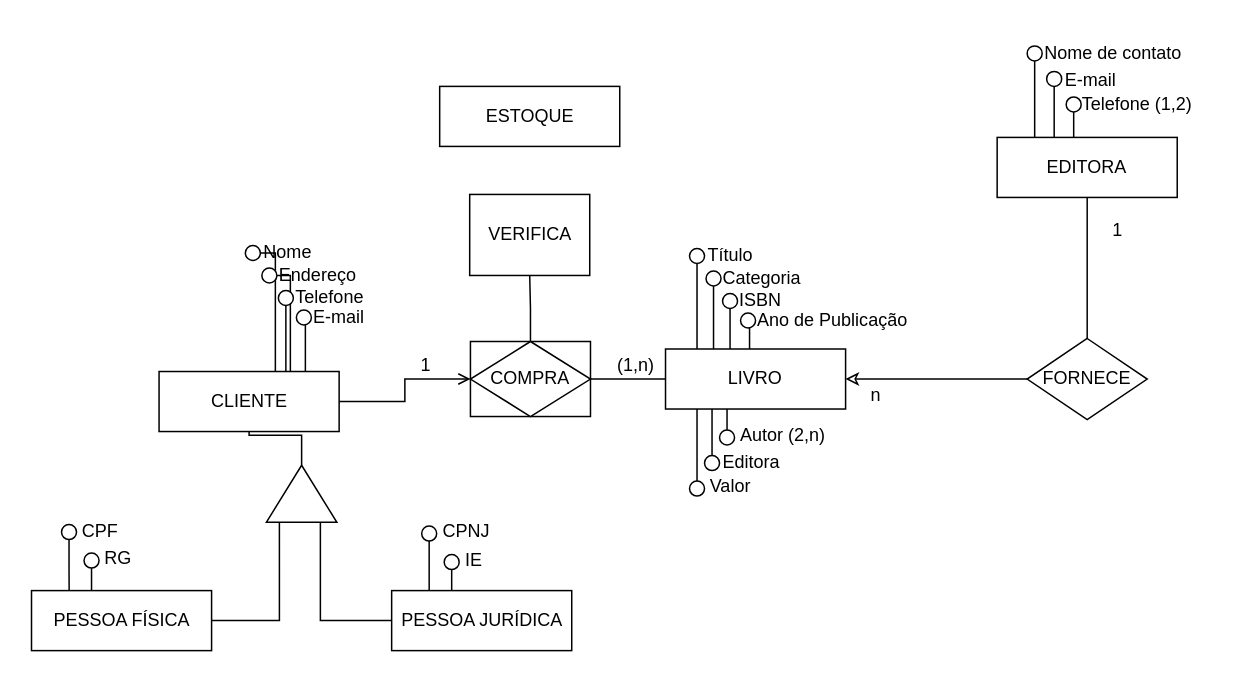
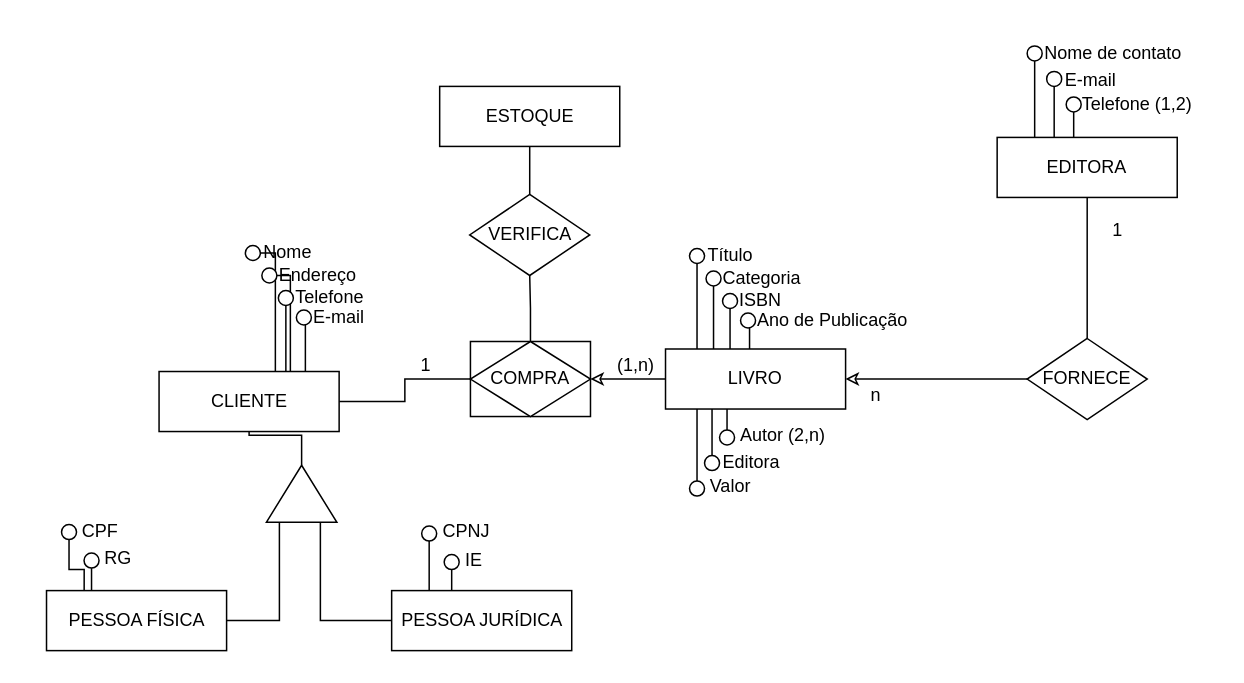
  <mxCell id="0" />
  <mxCell id="1" parent="0" />
- <mxCell id="2" style="edgeStyle=orthogonalEdgeStyle;rounded=0;orthogonalLoop=1;jettySize=auto;html=1;endArrow=open;endFill=0;" edge="1" parent="1" source="3" target="74"><mxGeometry relative="1" as="geometry" /></mxCell>
+ <mxCell id="2" style="edgeStyle=orthogonalEdgeStyle;rounded=0;orthogonalLoop=1;jettySize=auto;html=1;endArrow=none;endFill=0;" edge="1" parent="1" source="3" target="74"><mxGeometry relative="1" as="geometry" /></mxCell>
  <mxCell id="3" value="CLIENTE" style="rounded=0;whiteSpace=wrap;html=1;" parent="1" vertex="1"><mxGeometry x="105.5" y="247" width="120" height="40" as="geometry" /></mxCell>
- <mxCell id="4" value="PESSOA FÍSICA" style="rounded=0;whiteSpace=wrap;html=1;" parent="1" vertex="1"><mxGeometry x="20.5" y="393" width="120" height="40" as="geometry" /></mxCell>
+ <mxCell id="4" value="PESSOA FÍSICA" style="rounded=0;whiteSpace=wrap;html=1;" parent="1" vertex="1"><mxGeometry x="30.5" y="393" width="120" height="40" as="geometry" /></mxCell>
  <mxCell id="5" value="PESSOA JURÍDICA" style="rounded=0;whiteSpace=wrap;html=1;" parent="1" vertex="1"><mxGeometry x="260.5" y="393" width="120" height="40" as="geometry" /></mxCell>
  <mxCell id="6" value="EDITORA" style="rounded=0;whiteSpace=wrap;html=1;" parent="1" vertex="1"><mxGeometry x="664" y="91" width="120" height="40" as="geometry" /></mxCell>
  <mxCell id="7" style="edgeStyle=orthogonalEdgeStyle;rounded=0;orthogonalLoop=1;jettySize=auto;html=1;endArrow=classic;endFill=0;" parent="1" source="9" target="49" edge="1"><mxGeometry relative="1" as="geometry" /></mxCell>
  <mxCell id="8" style="edgeStyle=orthogonalEdgeStyle;rounded=0;orthogonalLoop=1;jettySize=auto;html=1;endArrow=none;endFill=0;" parent="1" source="9" target="6" edge="1"><mxGeometry relative="1" as="geometry" /></mxCell>
  <mxCell id="9" value="FORNECE" style="rhombus;whiteSpace=wrap;html=1;" parent="1" vertex="1"><mxGeometry x="684" y="225" width="80" height="54" as="geometry" /></mxCell>
  <mxCell id="10" value="n" style="text;html=1;align=center;verticalAlign=middle;resizable=0;points=[];autosize=1;strokeColor=none;fillColor=none;" parent="1" vertex="1"><mxGeometry x="568" y="248" width="30" height="30" as="geometry" /></mxCell>
  <mxCell id="11" value="1" style="text;html=1;align=center;verticalAlign=middle;resizable=0;points=[];autosize=1;strokeColor=none;fillColor=none;" parent="1" vertex="1"><mxGeometry x="729" y="138" width="30" height="30" as="geometry" /></mxCell>
  <mxCell id="12" value="" style="ellipse;whiteSpace=wrap;html=1;aspect=fixed;" parent="1" vertex="1"><mxGeometry x="40.5" y="349" width="10" height="10" as="geometry" /></mxCell>
  <mxCell id="13" style="edgeStyle=orthogonalEdgeStyle;rounded=0;orthogonalLoop=1;jettySize=auto;html=1;endArrow=none;endFill=0;" parent="1" source="14" target="4" edge="1"><mxGeometry relative="1" as="geometry"><Array as="points"><mxPoint x="70.5" y="401" /><mxPoint x="70.5" y="401" /></Array></mxGeometry></mxCell>
  <mxCell id="14" value="" style="ellipse;whiteSpace=wrap;html=1;aspect=fixed;" parent="1" vertex="1"><mxGeometry x="55.5" y="368" width="10" height="10" as="geometry" /></mxCell>
  <mxCell id="15" style="edgeStyle=orthogonalEdgeStyle;rounded=0;orthogonalLoop=1;jettySize=auto;html=1;entryX=0.209;entryY=-0.007;entryDx=0;entryDy=0;entryPerimeter=0;endArrow=none;endFill=0;" parent="1" source="12" target="4" edge="1"><mxGeometry relative="1" as="geometry" /></mxCell>
  <mxCell id="16" value="CPF" style="text;html=1;align=center;verticalAlign=middle;resizable=0;points=[];autosize=1;strokeColor=none;fillColor=none;" parent="1" vertex="1"><mxGeometry x="40.5" y="339" width="50" height="30" as="geometry" /></mxCell>
  <mxCell id="17" value="RG" style="text;html=1;align=center;verticalAlign=middle;resizable=0;points=[];autosize=1;strokeColor=none;fillColor=none;" parent="1" vertex="1"><mxGeometry x="57.5" y="357" width="40" height="30" as="geometry" /></mxCell>
  <mxCell id="18" style="edgeStyle=orthogonalEdgeStyle;rounded=0;orthogonalLoop=1;jettySize=auto;html=1;endArrow=none;endFill=0;" parent="1" source="19" target="5" edge="1"><mxGeometry relative="1" as="geometry"><Array as="points"><mxPoint x="300.5" y="401" /><mxPoint x="300.5" y="401" /></Array></mxGeometry></mxCell>
  <mxCell id="19" value="" style="ellipse;whiteSpace=wrap;html=1;aspect=fixed;" parent="1" vertex="1"><mxGeometry x="280.5" y="350" width="10" height="10" as="geometry" /></mxCell>
  <mxCell id="20" style="edgeStyle=orthogonalEdgeStyle;rounded=0;orthogonalLoop=1;jettySize=auto;html=1;endArrow=none;endFill=0;" parent="1" source="21" target="5" edge="1"><mxGeometry relative="1" as="geometry"><Array as="points"><mxPoint x="310.5" y="401" /><mxPoint x="310.5" y="401" /></Array></mxGeometry></mxCell>
  <mxCell id="21" value="" style="ellipse;whiteSpace=wrap;html=1;aspect=fixed;" parent="1" vertex="1"><mxGeometry x="295.5" y="369" width="10" height="10" as="geometry" /></mxCell>
  <mxCell id="22" value="CPNJ" style="text;html=1;align=center;verticalAlign=middle;resizable=0;points=[];autosize=1;strokeColor=none;fillColor=none;" parent="1" vertex="1"><mxGeometry x="284.5" y="339" width="50" height="30" as="geometry" /></mxCell>
  <mxCell id="23" value="IE" style="text;html=1;align=center;verticalAlign=middle;resizable=0;points=[];autosize=1;strokeColor=none;fillColor=none;" parent="1" vertex="1"><mxGeometry x="299.5" y="358" width="30" height="30" as="geometry" /></mxCell>
  <mxCell id="24" style="edgeStyle=orthogonalEdgeStyle;rounded=0;orthogonalLoop=1;jettySize=auto;html=1;endArrow=none;endFill=0;" parent="1" source="25" target="3" edge="1"><mxGeometry relative="1" as="geometry"><Array as="points"><mxPoint x="183" y="240" /><mxPoint x="183" y="240" /></Array></mxGeometry></mxCell>
  <mxCell id="25" value="" style="ellipse;whiteSpace=wrap;html=1;aspect=fixed;" parent="1" vertex="1"><mxGeometry x="163" y="163" width="10" height="10" as="geometry" /></mxCell>
  <mxCell id="26" style="edgeStyle=orthogonalEdgeStyle;rounded=0;orthogonalLoop=1;jettySize=auto;html=1;endArrow=none;endFill=0;" parent="1" source="27" target="3" edge="1"><mxGeometry relative="1" as="geometry"><Array as="points"><mxPoint x="193" y="240" /><mxPoint x="193" y="240" /></Array></mxGeometry></mxCell>
  <mxCell id="27" value="" style="ellipse;whiteSpace=wrap;html=1;aspect=fixed;" parent="1" vertex="1"><mxGeometry x="174" y="178" width="10" height="10" as="geometry" /></mxCell>
  <mxCell id="28" style="edgeStyle=orthogonalEdgeStyle;rounded=0;orthogonalLoop=1;jettySize=auto;html=1;endArrow=none;endFill=0;" parent="1" source="29" target="3" edge="1"><mxGeometry relative="1" as="geometry"><Array as="points"><mxPoint x="193" y="250" /><mxPoint x="193" y="250" /></Array></mxGeometry></mxCell>
  <mxCell id="29" value="" style="ellipse;whiteSpace=wrap;html=1;aspect=fixed;" parent="1" vertex="1"><mxGeometry x="185" y="193" width="10" height="10" as="geometry" /></mxCell>
  <mxCell id="30" style="edgeStyle=orthogonalEdgeStyle;rounded=0;orthogonalLoop=1;jettySize=auto;html=1;endArrow=none;endFill=0;" parent="1" source="31" target="3" edge="1"><mxGeometry relative="1" as="geometry"><Array as="points"><mxPoint x="203" y="240" /><mxPoint x="203" y="240" /></Array></mxGeometry></mxCell>
  <mxCell id="31" value="" style="ellipse;whiteSpace=wrap;html=1;aspect=fixed;" parent="1" vertex="1"><mxGeometry x="197" y="206" width="10" height="10" as="geometry" /></mxCell>
  <mxCell id="32" value="Nome" style="text;html=1;align=center;verticalAlign=middle;resizable=0;points=[];autosize=1;strokeColor=none;fillColor=none;" parent="1" vertex="1"><mxGeometry x="161" y="153" width="60" height="30" as="geometry" /></mxCell>
  <mxCell id="33" value="Endereço" style="text;html=1;align=center;verticalAlign=middle;resizable=0;points=[];autosize=1;strokeColor=none;fillColor=none;" parent="1" vertex="1"><mxGeometry x="176" y="168" width="70" height="30" as="geometry" /></mxCell>
  <mxCell id="34" value="Telefone" style="text;html=1;align=center;verticalAlign=middle;resizable=0;points=[];autosize=1;strokeColor=none;fillColor=none;" parent="1" vertex="1"><mxGeometry x="184" y="183" width="70" height="30" as="geometry" /></mxCell>
  <mxCell id="35" value="E-mail" style="text;html=1;align=center;verticalAlign=middle;resizable=0;points=[];autosize=1;strokeColor=none;fillColor=none;" parent="1" vertex="1"><mxGeometry x="195" y="196" width="60" height="30" as="geometry" /></mxCell>
  <mxCell id="36" style="edgeStyle=orthogonalEdgeStyle;rounded=0;orthogonalLoop=1;jettySize=auto;html=1;endArrow=none;endFill=0;" parent="1" source="37" edge="1"><mxGeometry relative="1" as="geometry"><mxPoint x="464" y="234" as="targetPoint" /><Array as="points"><mxPoint x="479" y="242" /><mxPoint x="479" y="242" /></Array></mxGeometry></mxCell>
  <mxCell id="37" value="" style="ellipse;whiteSpace=wrap;html=1;aspect=fixed;" parent="1" vertex="1"><mxGeometry x="459" y="165" width="10" height="10" as="geometry" /></mxCell>
  <mxCell id="38" style="edgeStyle=orthogonalEdgeStyle;rounded=0;orthogonalLoop=1;jettySize=auto;html=1;endArrow=none;endFill=0;" parent="1" source="39" edge="1"><mxGeometry relative="1" as="geometry"><mxPoint x="475" y="234" as="targetPoint" /><Array as="points"><mxPoint x="489" y="242" /><mxPoint x="489" y="242" /></Array></mxGeometry></mxCell>
  <mxCell id="39" value="" style="ellipse;whiteSpace=wrap;html=1;aspect=fixed;" parent="1" vertex="1"><mxGeometry x="470" y="180" width="10" height="10" as="geometry" /></mxCell>
  <mxCell id="40" style="edgeStyle=orthogonalEdgeStyle;rounded=0;orthogonalLoop=1;jettySize=auto;html=1;endArrow=none;endFill=0;" parent="1" edge="1"><mxGeometry relative="1" as="geometry"><mxPoint x="483" y="234" as="targetPoint" /><Array as="points"><mxPoint x="486" y="252" /><mxPoint x="486" y="252" /></Array><mxPoint x="486" y="204" as="sourcePoint" /></mxGeometry></mxCell>
  <mxCell id="41" value="" style="ellipse;whiteSpace=wrap;html=1;aspect=fixed;" parent="1" vertex="1"><mxGeometry x="481" y="195" width="10" height="10" as="geometry" /></mxCell>
  <mxCell id="42" style="edgeStyle=orthogonalEdgeStyle;rounded=0;orthogonalLoop=1;jettySize=auto;html=1;endArrow=none;endFill=0;" parent="1" source="43" edge="1"><mxGeometry relative="1" as="geometry"><mxPoint x="498" y="234" as="targetPoint" /><Array as="points"><mxPoint x="499" y="242" /><mxPoint x="499" y="242" /></Array></mxGeometry></mxCell>
  <mxCell id="43" value="" style="ellipse;whiteSpace=wrap;html=1;aspect=fixed;" parent="1" vertex="1"><mxGeometry x="493" y="208" width="10" height="10" as="geometry" /></mxCell>
  <mxCell id="44" value="Título" style="text;html=1;align=center;verticalAlign=middle;resizable=0;points=[];autosize=1;strokeColor=none;fillColor=none;" parent="1" vertex="1"><mxGeometry x="461" y="155" width="50" height="30" as="geometry" /></mxCell>
  <mxCell id="45" value="Categoria" style="text;html=1;align=center;verticalAlign=middle;resizable=0;points=[];autosize=1;strokeColor=none;fillColor=none;" parent="1" vertex="1"><mxGeometry x="467" y="170" width="80" height="30" as="geometry" /></mxCell>
  <mxCell id="46" value="ISBN" style="text;html=1;align=center;verticalAlign=middle;resizable=0;points=[];autosize=1;strokeColor=none;fillColor=none;" parent="1" vertex="1"><mxGeometry x="481" y="185" width="50" height="30" as="geometry" /></mxCell>
  <mxCell id="47" value="Ano de Publicação" style="text;html=1;align=center;verticalAlign=middle;resizable=0;points=[];autosize=1;strokeColor=none;fillColor=none;" parent="1" vertex="1"><mxGeometry x="493.75" y="198" width="120" height="30" as="geometry" /></mxCell>
- <mxCell id="48" style="edgeStyle=orthogonalEdgeStyle;rounded=0;orthogonalLoop=1;jettySize=auto;html=1;endArrow=none;endFill=0;" edge="1" parent="1" source="49" target="74"><mxGeometry relative="1" as="geometry" /></mxCell>
+ <mxCell id="48" style="edgeStyle=orthogonalEdgeStyle;rounded=0;orthogonalLoop=1;jettySize=auto;html=1;endArrow=classic;endFill=0;" edge="1" parent="1" source="49" target="74"><mxGeometry relative="1" as="geometry" /></mxCell>
  <mxCell id="49" value="LIVRO" style="rounded=0;whiteSpace=wrap;html=1;" parent="1" vertex="1"><mxGeometry x="443" y="232" width="120" height="40" as="geometry" /></mxCell>
  <mxCell id="50" style="edgeStyle=orthogonalEdgeStyle;rounded=0;orthogonalLoop=1;jettySize=auto;html=1;endArrow=none;endFill=0;" parent="1" source="51" target="49" edge="1"><mxGeometry relative="1" as="geometry"><Array as="points"><mxPoint x="483" y="260" /><mxPoint x="483" y="260" /></Array></mxGeometry></mxCell>
  <mxCell id="51" value="" style="ellipse;whiteSpace=wrap;html=1;aspect=fixed;" parent="1" vertex="1"><mxGeometry x="459" y="320" width="10" height="10" as="geometry" /></mxCell>
  <mxCell id="52" value="Valor" style="text;html=1;align=center;verticalAlign=middle;resizable=0;points=[];autosize=1;strokeColor=none;fillColor=none;" parent="1" vertex="1"><mxGeometry x="461" y="309" width="50" height="30" as="geometry" /></mxCell>
  <mxCell id="53" style="edgeStyle=orthogonalEdgeStyle;rounded=0;orthogonalLoop=1;jettySize=auto;html=1;endArrow=none;endFill=0;" parent="1" source="54" target="49" edge="1"><mxGeometry relative="1" as="geometry"><Array as="points"><mxPoint x="493" y="252" /><mxPoint x="493" y="252" /></Array></mxGeometry></mxCell>
  <mxCell id="54" value="" style="ellipse;whiteSpace=wrap;html=1;aspect=fixed;" parent="1" vertex="1"><mxGeometry x="469" y="303" width="10" height="10" as="geometry" /></mxCell>
  <mxCell id="55" value="Editora" style="text;html=1;align=center;verticalAlign=middle;resizable=0;points=[];autosize=1;strokeColor=none;fillColor=none;" parent="1" vertex="1"><mxGeometry x="470" y="293" width="60" height="30" as="geometry" /></mxCell>
  <mxCell id="56" style="edgeStyle=orthogonalEdgeStyle;rounded=0;orthogonalLoop=1;jettySize=auto;html=1;endArrow=none;endFill=0;" parent="1" source="57" target="49" edge="1"><mxGeometry relative="1" as="geometry"><Array as="points"><mxPoint x="493" y="270" /><mxPoint x="493" y="270" /></Array></mxGeometry></mxCell>
  <mxCell id="57" value="" style="ellipse;whiteSpace=wrap;html=1;aspect=fixed;" parent="1" vertex="1"><mxGeometry x="479" y="286" width="10" height="10" as="geometry" /></mxCell>
  <mxCell id="58" value="Autor (2,n)" style="text;html=1;align=center;verticalAlign=middle;resizable=0;points=[];autosize=1;strokeColor=none;fillColor=none;" parent="1" vertex="1"><mxGeometry x="481" y="275" width="80" height="30" as="geometry" /></mxCell>
  <mxCell id="59" style="edgeStyle=orthogonalEdgeStyle;rounded=0;orthogonalLoop=1;jettySize=auto;html=1;endArrow=none;endFill=0;" parent="1" source="60" target="6" edge="1"><mxGeometry relative="1" as="geometry"><Array as="points"><mxPoint x="703" y="110" /><mxPoint x="703" y="110" /></Array></mxGeometry></mxCell>
  <mxCell id="60" value="" style="ellipse;whiteSpace=wrap;html=1;aspect=fixed;" parent="1" vertex="1"><mxGeometry x="684" y="30" width="10" height="10" as="geometry" /></mxCell>
  <mxCell id="61" style="edgeStyle=orthogonalEdgeStyle;rounded=0;orthogonalLoop=1;jettySize=auto;html=1;endArrow=none;endFill=0;" parent="1" source="62" target="6" edge="1"><mxGeometry relative="1" as="geometry"><Array as="points"><mxPoint x="713" y="100" /><mxPoint x="713" y="100" /></Array></mxGeometry></mxCell>
  <mxCell id="62" value="" style="ellipse;whiteSpace=wrap;html=1;aspect=fixed;" parent="1" vertex="1"><mxGeometry x="697" y="47" width="10" height="10" as="geometry" /></mxCell>
  <mxCell id="63" style="edgeStyle=orthogonalEdgeStyle;rounded=0;orthogonalLoop=1;jettySize=auto;html=1;endArrow=none;endFill=0;" parent="1" source="64" target="6" edge="1"><mxGeometry relative="1" as="geometry"><Array as="points"><mxPoint x="723" y="100" /><mxPoint x="723" y="100" /></Array></mxGeometry></mxCell>
  <mxCell id="64" value="" style="ellipse;whiteSpace=wrap;html=1;aspect=fixed;" parent="1" vertex="1"><mxGeometry x="710" y="64" width="10" height="10" as="geometry" /></mxCell>
  <mxCell id="65" value="Nome de contato" style="text;html=1;align=center;verticalAlign=middle;resizable=0;points=[];autosize=1;strokeColor=none;fillColor=none;" parent="1" vertex="1"><mxGeometry x="686" y="20" width="110" height="30" as="geometry" /></mxCell>
  <mxCell id="66" value="E-mail" style="text;html=1;align=center;verticalAlign=middle;resizable=0;points=[];autosize=1;strokeColor=none;fillColor=none;" parent="1" vertex="1"><mxGeometry x="696" y="38" width="60" height="30" as="geometry" /></mxCell>
  <mxCell id="67" value="Telefone (1,2)" style="text;html=1;align=center;verticalAlign=middle;resizable=0;points=[];autosize=1;strokeColor=none;fillColor=none;" parent="1" vertex="1"><mxGeometry x="707" y="54" width="100" height="30" as="geometry" /></mxCell>
  <mxCell id="68" style="edgeStyle=orthogonalEdgeStyle;rounded=0;orthogonalLoop=1;jettySize=auto;html=1;endArrow=none;endFill=0;" edge="1" parent="1" source="71" target="3"><mxGeometry relative="1" as="geometry" /></mxCell>
  <mxCell id="69" style="edgeStyle=orthogonalEdgeStyle;rounded=0;orthogonalLoop=1;jettySize=auto;html=1;entryX=0.229;entryY=0.185;entryDx=0;entryDy=0;entryPerimeter=0;endArrow=none;endFill=0;" edge="1" parent="1" source="4" target="71"><mxGeometry relative="1" as="geometry" /></mxCell>
  <mxCell id="70" style="edgeStyle=orthogonalEdgeStyle;rounded=0;orthogonalLoop=1;jettySize=auto;html=1;entryX=0.197;entryY=0.766;entryDx=0;entryDy=0;entryPerimeter=0;endArrow=none;endFill=0;" edge="1" parent="1" source="5" target="71"><mxGeometry relative="1" as="geometry" /></mxCell>
  <mxCell id="71" value="" style="triangle;whiteSpace=wrap;html=1;rotation=-90;" vertex="1" parent="1"><mxGeometry x="181.5" y="305" width="38" height="47" as="geometry" /></mxCell>
  <mxCell id="72" value="" style="rounded=0;whiteSpace=wrap;html=1;" vertex="1" parent="1"><mxGeometry x="313" y="227" width="80" height="50" as="geometry" /></mxCell>
  <mxCell id="73" style="edgeStyle=orthogonalEdgeStyle;rounded=0;orthogonalLoop=1;jettySize=auto;html=1;endArrow=none;endFill=0;" edge="1" parent="1" source="74" target="77"><mxGeometry relative="1" as="geometry" /></mxCell>
  <mxCell id="74" value="COMPRA" style="rhombus;whiteSpace=wrap;html=1;" vertex="1" parent="1"><mxGeometry x="313" y="227" width="80" height="50" as="geometry" /></mxCell>
  <mxCell id="75" value="ESTOQUE" style="rounded=0;whiteSpace=wrap;html=1;" vertex="1" parent="1"><mxGeometry x="292.5" y="57" width="120" height="40" as="geometry" /></mxCell>
- <mxCell id="77" value="VERIFICA" style="whiteSpace=wrap;html=1;rounded=0;" vertex="1" parent="1"><mxGeometry x="312.5" y="129" width="80" height="54" as="geometry" /></mxCell>
+ <mxCell id="76" style="edgeStyle=orthogonalEdgeStyle;rounded=0;orthogonalLoop=1;jettySize=auto;html=1;endArrow=none;endFill=0;" edge="1" parent="1" source="77" target="75"><mxGeometry relative="1" as="geometry" /></mxCell>
+ <mxCell id="77" value="VERIFICA" style="rhombus;whiteSpace=wrap;html=1;" vertex="1" parent="1"><mxGeometry x="312.5" y="129" width="80" height="54" as="geometry" /></mxCell>
  <mxCell id="78" value="(1,n)" style="text;html=1;align=center;verticalAlign=middle;resizable=0;points=[];autosize=1;strokeColor=none;fillColor=none;" vertex="1" parent="1"><mxGeometry x="398" y="228" width="50" height="30" as="geometry" /></mxCell>
  <mxCell id="79" value="1" style="text;html=1;align=center;verticalAlign=middle;resizable=0;points=[];autosize=1;strokeColor=none;fillColor=none;" vertex="1" parent="1"><mxGeometry x="268" y="228" width="30" height="30" as="geometry" /></mxCell>
